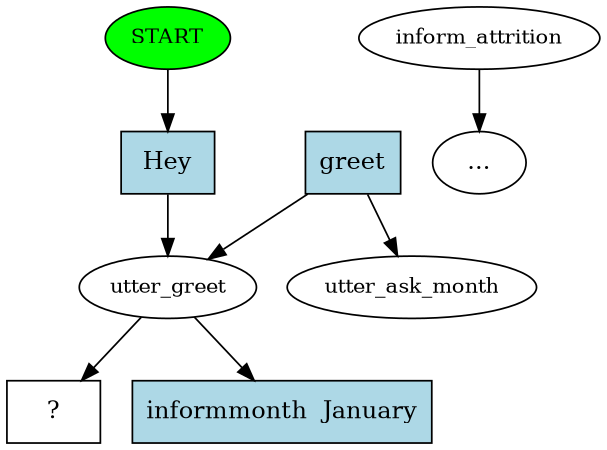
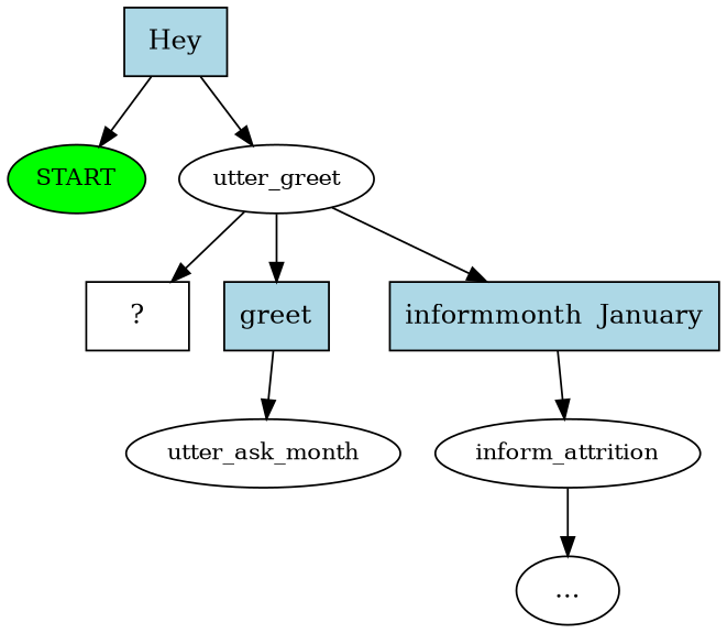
  digraph {
    n1 [fillcolor=green fontsize=12 label=START style=filled]
    n2 [fillcolor=lightblue label=Hey shape=rect style=filled]
    n3 [fontsize=12 label=utter_greet]
    n4 [label="  ?  " shape=rect]
    n5 [fillcolor=lightblue label=greet shape=rect style=filled]
    n6 [fillcolor=lightblue label="informmonth  January" shape=rect style=filled]
    n7 [fontsize=12 label=utter_ask_month]
    n8 [fontsize=12 label=inform_attrition]
    n9 [label="..."]
-   n1 -> n2
+   n2 -> n1
    n2 -> n3
    n3 -> n4
-   n5 -> n3
+   n3 -> n5
    n3 -> n6
    n5 -> n7
+   n6 -> n8
    n8 -> n9
  }
